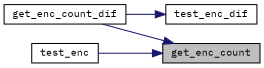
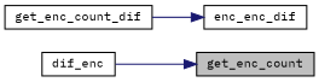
  digraph {
    fontname="IBM Plex Mono"
    rankdir=RL
    node [color=black fillcolor=white fontname="IBM Plex Mono" fontsize=10 shape=record style=filled]
    edge [color=midnightblue dir=back fontname="IBM Plex Mono" fontsize=10 labelfontname=Helvetica labelfontsize=10 style=solid]
    n1 [fillcolor=grey75 fontcolor=black height=0.2 label=get_enc_count width=0.4]
    n2 [height=0.2 label=get_enc_count_dif width=0.4]
-   n3 [height=0.2 label=test_enc width=0.4]
-   n4 [height=0.2 label=test_enc_dif width=0.4]
-   n1 -> n2
+   n3 [height=0.2 label=dif_enc width=0.4]
+   n4 [height=0.2 label=enc_enc_dif width=0.4]
    n1 -> n3
    n4 -> n2
  }
